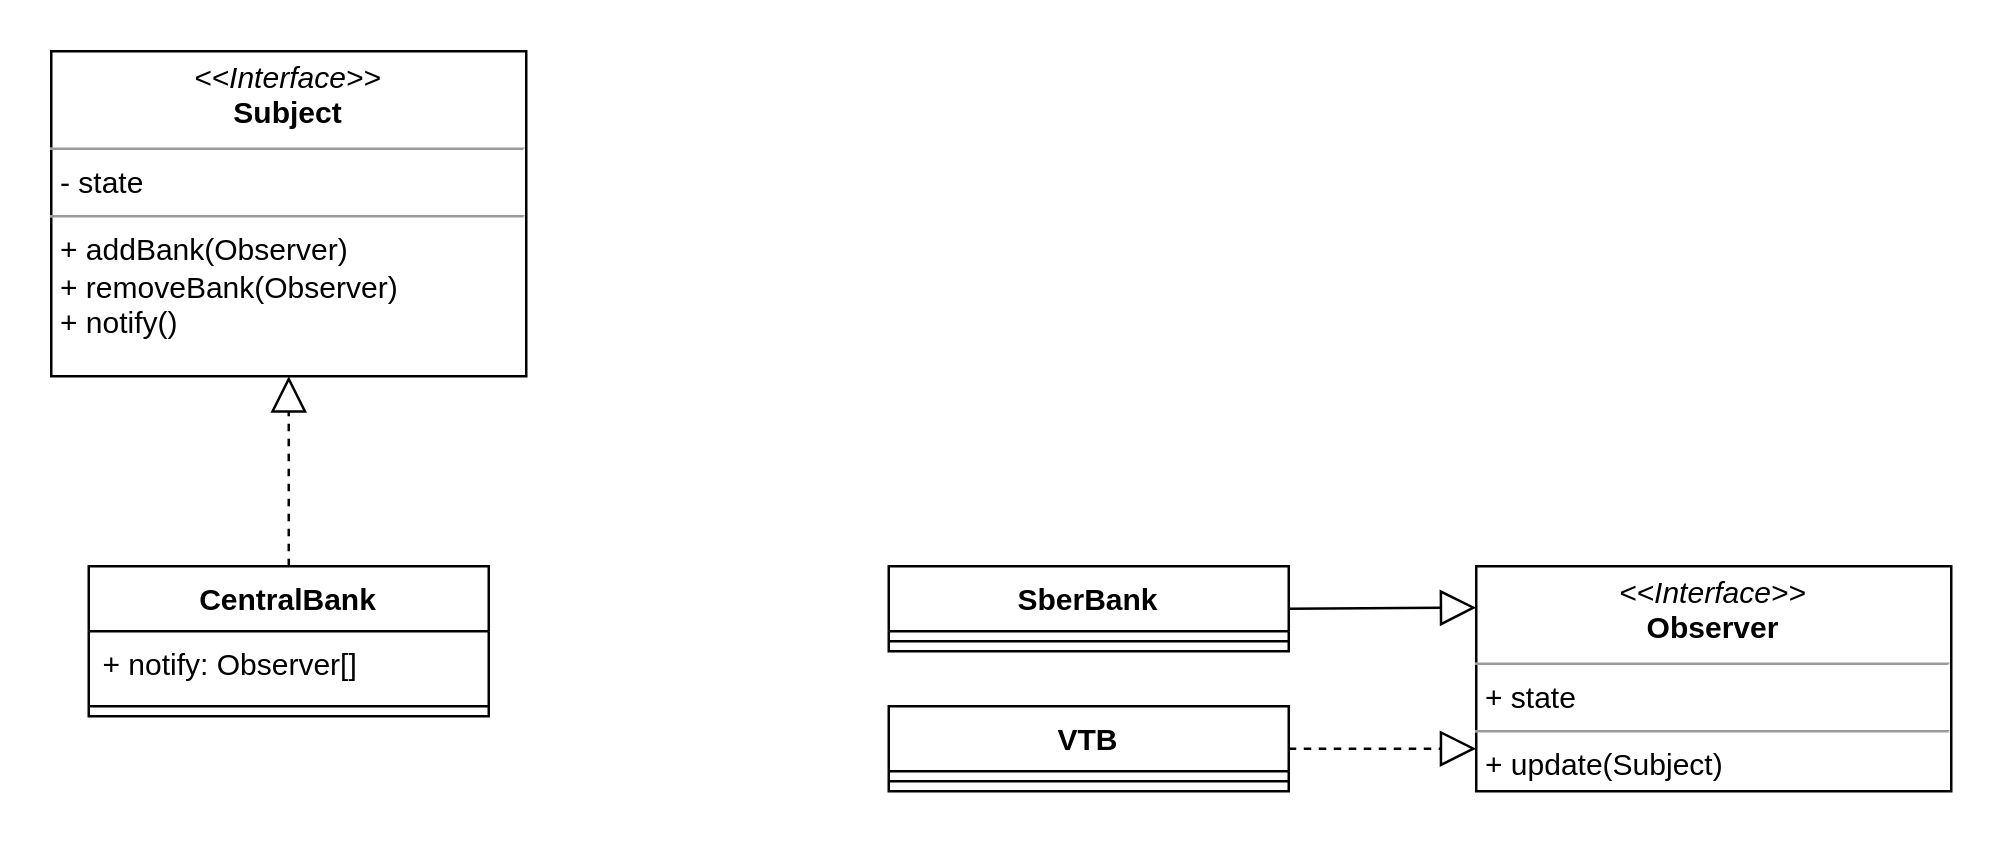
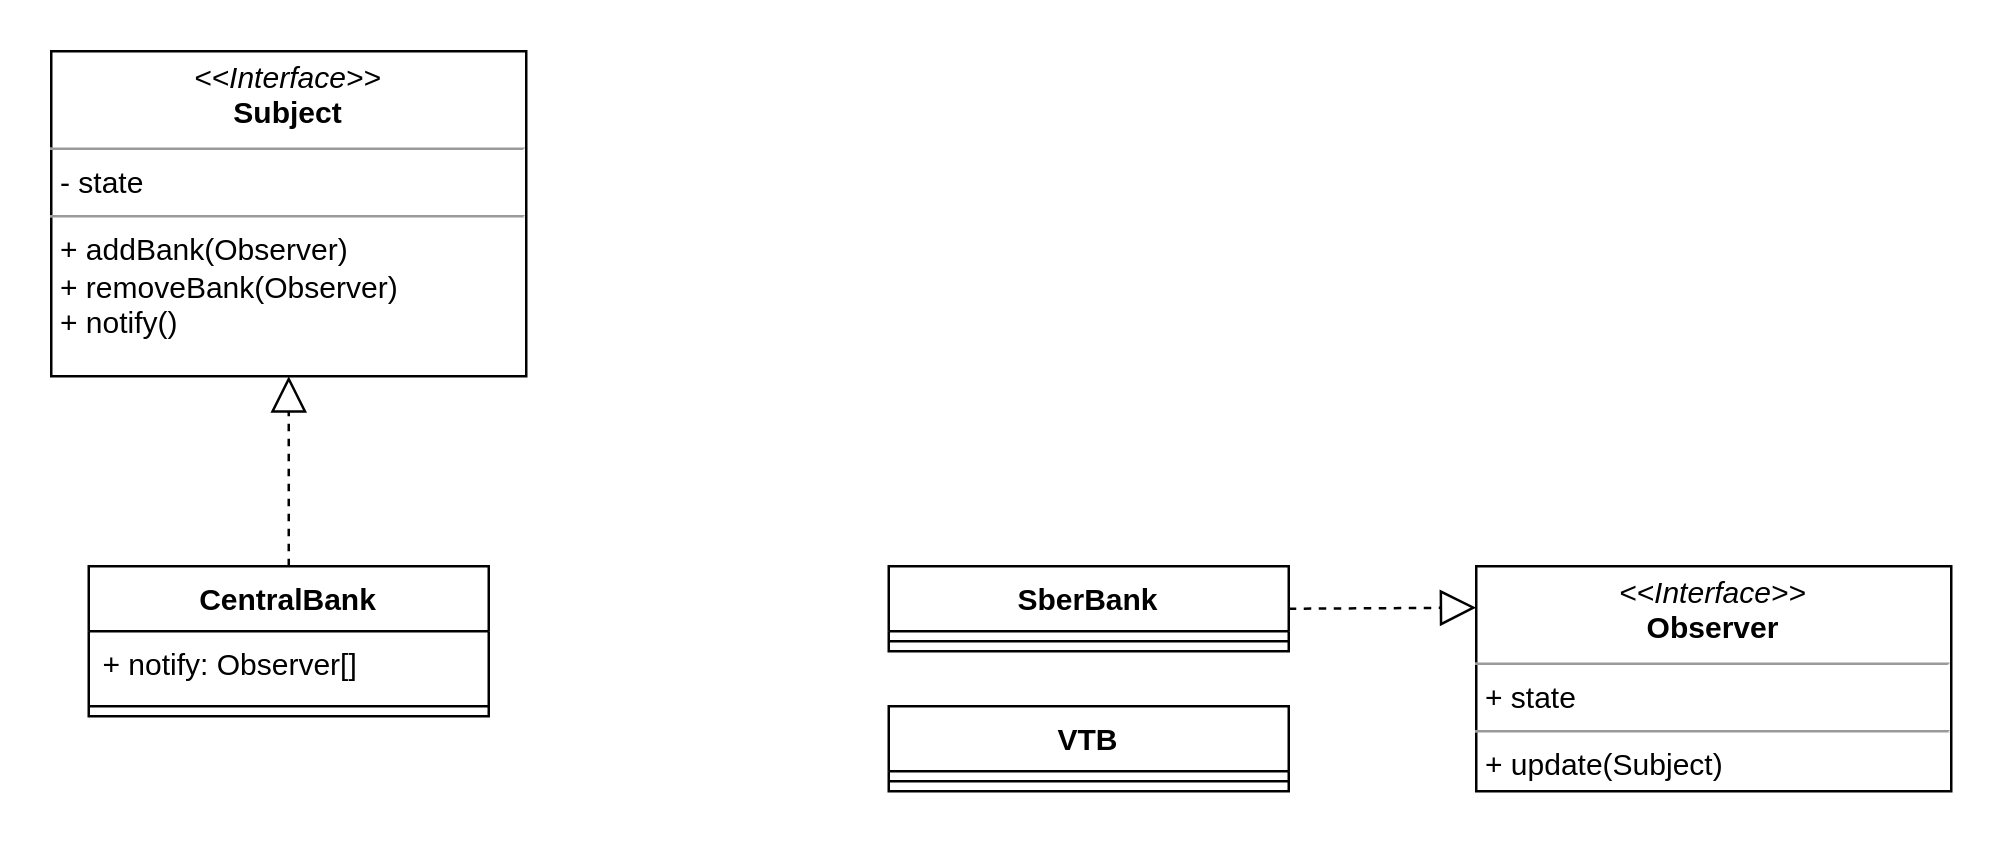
  <mxCell id="0" />
  <mxCell id="1" parent="0" />
  <mxCell id="2" value="&lt;p style=&quot;margin: 0px ; margin-top: 4px ; text-align: center&quot;&gt;&lt;i&gt;&amp;lt;&amp;lt;Interface&amp;gt;&amp;gt;&lt;/i&gt;&lt;br&gt;&lt;b&gt;Subject&lt;/b&gt;&lt;/p&gt;&lt;hr size=&quot;1&quot;&gt;&lt;p style=&quot;margin: 0px ; margin-left: 4px&quot;&gt;- state&lt;br&gt;&lt;/p&gt;&lt;hr size=&quot;1&quot;&gt;&lt;p style=&quot;margin: 0px ; margin-left: 4px&quot;&gt;+ addBank(Observer)&lt;br&gt;+ removeBank(Observer)&lt;/p&gt;&lt;p style=&quot;margin: 0px ; margin-left: 4px&quot;&gt;+ notify()&lt;/p&gt;" style="verticalAlign=top;align=left;overflow=fill;fontSize=12;fontFamily=Helvetica;html=1;" vertex="1" parent="1"><mxGeometry x="20" y="20" width="190" height="130" as="geometry" /></mxCell>
  <mxCell id="3" value="&lt;p style=&quot;margin: 0px ; margin-top: 4px ; text-align: center&quot;&gt;&lt;i&gt;&amp;lt;&amp;lt;Interface&amp;gt;&amp;gt;&lt;/i&gt;&lt;br&gt;&lt;b&gt;Observer&lt;/b&gt;&lt;/p&gt;&lt;hr size=&quot;1&quot;&gt;&lt;p style=&quot;margin: 0px ; margin-left: 4px&quot;&gt;+ state&lt;/p&gt;&lt;hr size=&quot;1&quot;&gt;&lt;p style=&quot;margin: 0px ; margin-left: 4px&quot;&gt;+ update(Subject)&lt;/p&gt;" style="verticalAlign=top;align=left;overflow=fill;fontSize=12;fontFamily=Helvetica;html=1;" vertex="1" parent="1"><mxGeometry x="590" y="226" width="190" height="90" as="geometry" /></mxCell>
  <mxCell id="4" value="CentralBank" style="swimlane;fontStyle=1;align=center;verticalAlign=top;childLayout=stackLayout;horizontal=1;startSize=26;horizontalStack=0;resizeParent=1;resizeParentMax=0;resizeLast=0;collapsible=1;marginBottom=0;" vertex="1" parent="1"><mxGeometry x="35" y="226" width="160" height="60" as="geometry" /></mxCell>
  <mxCell id="5" value="+ notify: Observer[]" style="text;strokeColor=none;fillColor=none;align=left;verticalAlign=top;spacingLeft=4;spacingRight=4;overflow=hidden;rotatable=0;points=[[0,0.5],[1,0.5]];portConstraint=eastwest;" vertex="1" parent="4"><mxGeometry y="26" width="160" height="26" as="geometry" /></mxCell>
  <mxCell id="6" value="" style="line;strokeWidth=1;fillColor=none;align=left;verticalAlign=middle;spacingTop=-1;spacingLeft=3;spacingRight=3;rotatable=0;labelPosition=right;points=[];portConstraint=eastwest;" vertex="1" parent="4"><mxGeometry y="52" width="160" height="8" as="geometry" /></mxCell>
  <mxCell id="7" value="" style="endArrow=block;dashed=1;endFill=0;endSize=12;html=1;entryX=0.5;entryY=1;entryDx=0;entryDy=0;exitX=0.5;exitY=0;exitDx=0;exitDy=0;" edge="1" parent="1" source="4" target="2"><mxGeometry width="160" relative="1" as="geometry"><mxPoint x="80" y="190" as="sourcePoint" /><mxPoint x="240" y="190" as="targetPoint" /></mxGeometry></mxCell>
  <mxCell id="8" value="SberBank" style="swimlane;fontStyle=1;align=center;verticalAlign=top;childLayout=stackLayout;horizontal=1;startSize=26;horizontalStack=0;resizeParent=1;resizeParentMax=0;resizeLast=0;collapsible=1;marginBottom=0;" vertex="1" parent="1"><mxGeometry x="355" y="226" width="160" height="34" as="geometry" /></mxCell>
  <mxCell id="9" value="" style="line;strokeWidth=1;fillColor=none;align=left;verticalAlign=middle;spacingTop=-1;spacingLeft=3;spacingRight=3;rotatable=0;labelPosition=right;points=[];portConstraint=eastwest;" vertex="1" parent="8"><mxGeometry y="26" width="160" height="8" as="geometry" /></mxCell>
  <mxCell id="10" value="VTB" style="swimlane;fontStyle=1;align=center;verticalAlign=top;childLayout=stackLayout;horizontal=1;startSize=26;horizontalStack=0;resizeParent=1;resizeParentMax=0;resizeLast=0;collapsible=1;marginBottom=0;" vertex="1" parent="1"><mxGeometry x="355" y="282" width="160" height="34" as="geometry" /></mxCell>
  <mxCell id="11" value="" style="line;strokeWidth=1;fillColor=none;align=left;verticalAlign=middle;spacingTop=-1;spacingLeft=3;spacingRight=3;rotatable=0;labelPosition=right;points=[];portConstraint=eastwest;" vertex="1" parent="10"><mxGeometry y="26" width="160" height="8" as="geometry" /></mxCell>
- <mxCell id="12" value="" style="endArrow=block;dashed=0;endFill=0;endSize=12;html=1;exitX=1;exitY=0.5;exitDx=0;exitDy=0;entryX=0;entryY=0.184;entryDx=0;entryDy=0;entryPerimeter=0;" edge="1" parent="1" source="8" target="3"><mxGeometry width="160" relative="1" as="geometry"><mxPoint x="490" y="400" as="sourcePoint" /><mxPoint x="650" y="400" as="targetPoint" /></mxGeometry></mxCell>
- <mxCell id="13" value="" style="endArrow=block;dashed=1;endFill=0;endSize=12;html=1;exitX=1;exitY=0.5;exitDx=0;exitDy=0;entryX=0;entryY=0.811;entryDx=0;entryDy=0;entryPerimeter=0;" edge="1" parent="1" source="10" target="3"><mxGeometry width="160" relative="1" as="geometry"><mxPoint x="540" y="360" as="sourcePoint" /><mxPoint x="700" y="360" as="targetPoint" /></mxGeometry></mxCell>
+ <mxCell id="12" value="" style="endArrow=block;dashed=1;endFill=0;endSize=12;html=1;exitX=1;exitY=0.5;exitDx=0;exitDy=0;entryX=0;entryY=0.184;entryDx=0;entryDy=0;entryPerimeter=0;" edge="1" parent="1" source="8" target="3"><mxGeometry width="160" relative="1" as="geometry"><mxPoint x="490" y="400" as="sourcePoint" /><mxPoint x="650" y="400" as="targetPoint" /></mxGeometry></mxCell>
